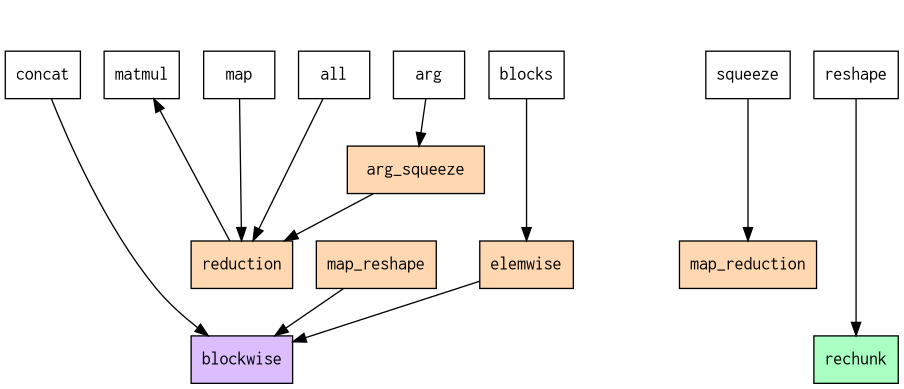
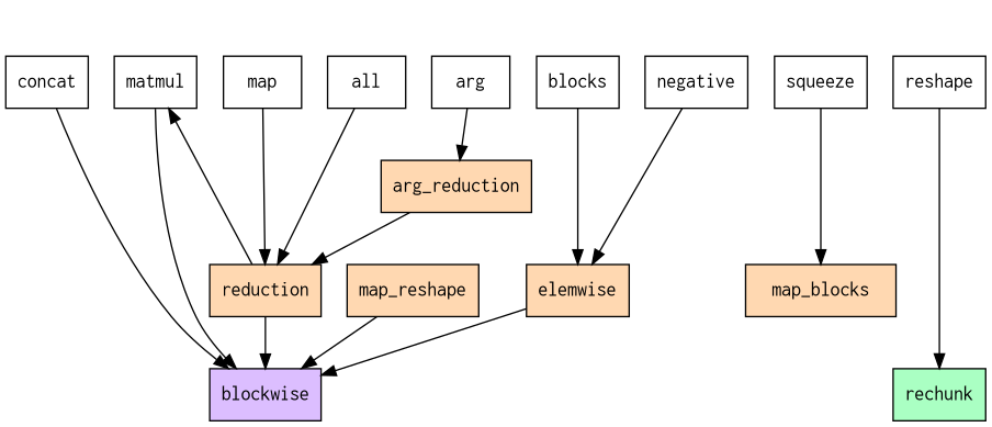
  digraph {
    fontname=courier
    node [fontname=courier shape=box]
    edge [fontname=courier]
    concat
    n2 [label=blocks]
+   negative
    squeeze
    matmul
    n6 [label=map]
    n7 [label=arg]
    reshape
    all
    elemwise [fillcolor="#ffd8b1" style=filled]
-   map_blocks [fillcolor="#ffd8b1" style=filled label=map_reduction]
+   map_blocks [fillcolor="#ffd8b1" style=filled]
    n12 [fillcolor="#ffd8b1" label=map_reshape style=filled]
    reduction [fillcolor="#ffd8b1" style=filled]
    blockwise [fillcolor="#dcbeff" style=filled]
    rechunk [fillcolor="#aaffc3" style=filled]
-   arg_reduction [fillcolor="#ffd8b1" style=filled label=arg_squeeze]
+   arg_reduction [fillcolor="#ffd8b1" style=filled]
    subgraph sub_1 {
      rank=min
      rankdir=LR
      concat
      n2
+     negative
      squeeze
      matmul
      n6
      n7
      reshape
      all
    }
    subgraph sub_2 {
      rank=same
      elemwise
      map_blocks
      n12
      reduction
    }
    subgraph sub_3 {
      rank=max
      blockwise
      rechunk
    }
    concat -> matmul [style=invis]
    concat -> blockwise
+   n2 -> negative [style=invis]
    n2 -> elemwise
+   negative -> squeeze [style=invis]
+   negative -> elemwise
    squeeze -> map_blocks
    matmul -> n6 [style=invis]
+   matmul -> blockwise
    n6 -> all [style=invis]
    n6 -> reduction
    n7 -> reshape [style=invis]
    n7 -> arg_reduction
    reshape -> rechunk
    all -> n7 [style=invis]
    all -> reduction
    elemwise -> blockwise
    n12 -> blockwise
    reduction -> matmul
+   reduction -> blockwise
    arg_reduction -> reduction
  }
